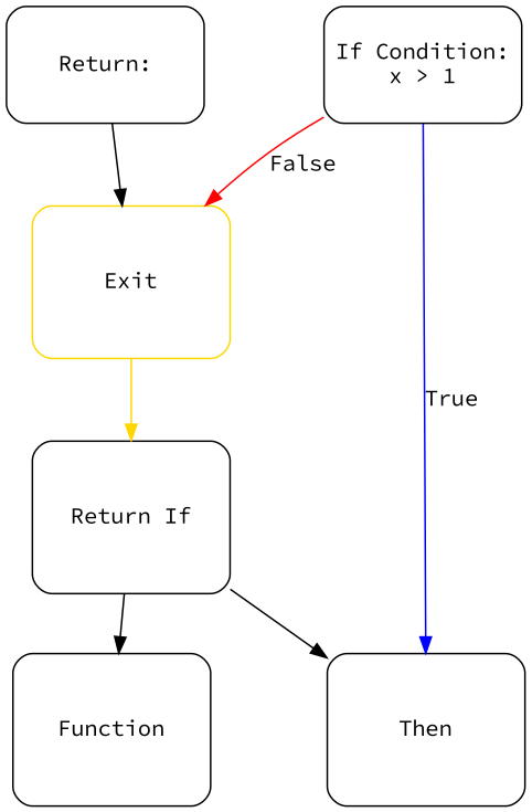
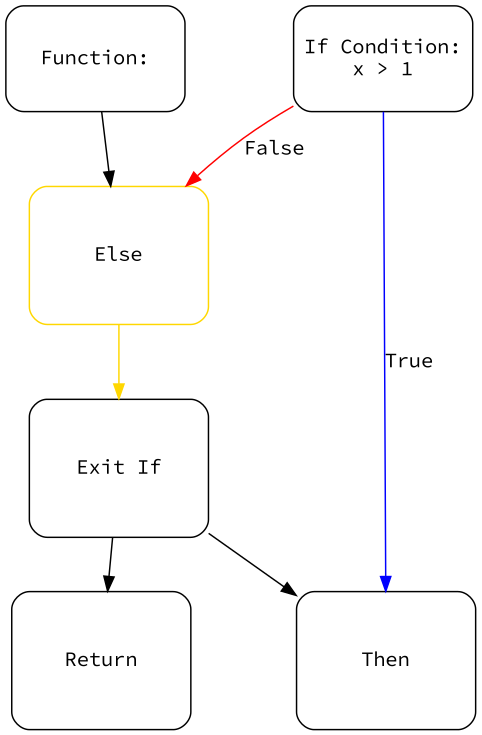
  digraph {
    fontname="Source Code Pro"
    nodesep=1
    splines=true
    node [fixedsize=true fontname="Source Code Pro" shape=rectangle style=rounded]
    edge [fontname="Source Code Pro"]
-   n1 [height=1 label="Return:" width=1.7]
-   n2 [color=gold height=1.3 label=Exit width=1.7]
+   n1 [height=1 label="Function:" width=1.7]
+   n2 [color=gold height=1.3 label=Else width=1.7]
    n3 [height=1 label="If Condition:\nx > 1" width=1.7]
    n4 [height=1.3 label=Then width=1.7]
-   n5 [height=1.3 label="Return If" width=1.7]
-   n6 [height=1.3 label=Function width=1.7]
+   n5 [height=1.3 label="Exit If" width=1.7]
+   n6 [height=1.3 label=Return width=1.7]
    n1 -> n2
    n2 -> n5 [color=gold]
    n3 -> n2 [color=red label=False]
    n3 -> n4 [color=blue label=True]
    n5 -> n4
    n5 -> n6
  }
